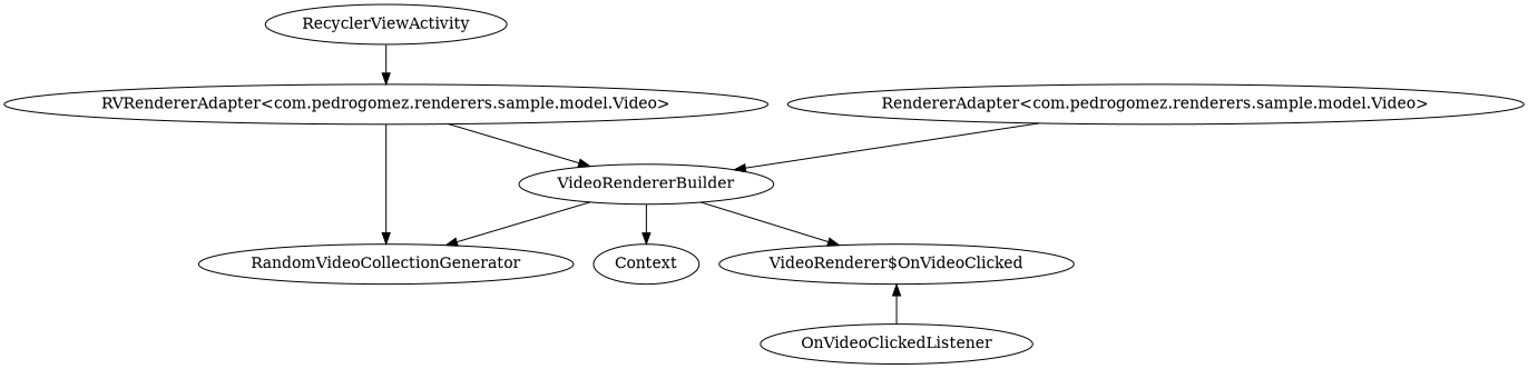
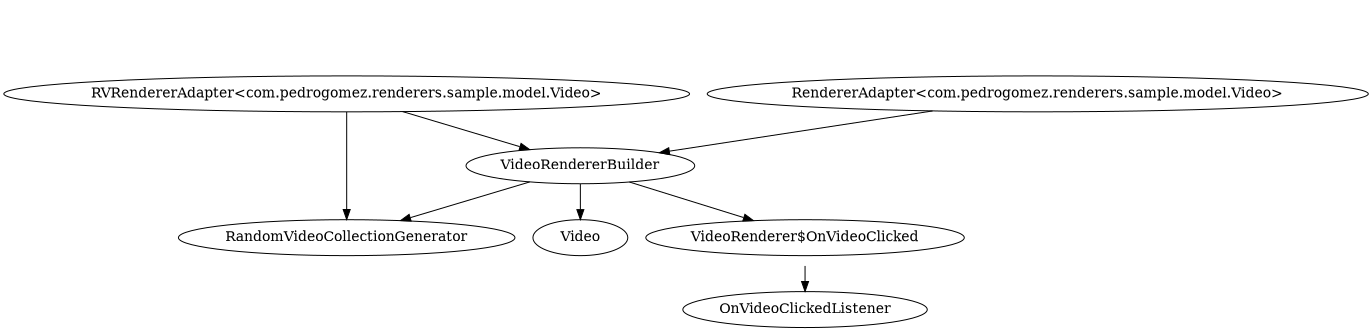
  digraph {
    concentrate=true
    n1 [label="RendererAdapter<com.pedrogomez.renderers.sample.model.Video>"]
    VideoRendererBuilder
    RandomVideoCollectionGenerator
-   Context
+   Context [label=Video]
    n5 [label="VideoRenderer$OnVideoClicked"]
    n6 [label="RVRendererAdapter<com.pedrogomez.renderers.sample.model.Video>"]
    OnVideoClickedListener
-   RecyclerViewActivity
    n1 -> VideoRendererBuilder
    VideoRendererBuilder -> RandomVideoCollectionGenerator
    VideoRendererBuilder -> Context
    VideoRendererBuilder -> n5
-   OnVideoClickedListener -> n5
+   n5 -> OnVideoClickedListener
    n6 -> VideoRendererBuilder
    n6 -> RandomVideoCollectionGenerator
-   RecyclerViewActivity -> n6
  }
